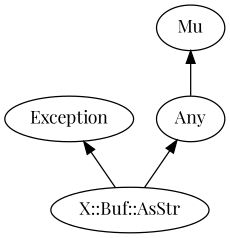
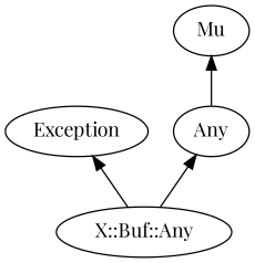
  digraph {
    bgcolor="#FFFFFF"
    fontname="Playfair Display"
    rankdir=BT
    splines=polyline
    node [color="#000000" fontcolor="#000000" fontname="Playfair Display"]
    edge [color="#000000" fontname="Playfair Display"]
-   "X::Buf::AsStr"
+   "X::Buf::AsStr" [label="X::Buf::Any"]
    Exception
    Any
    Mu
    "X::Buf::AsStr" -> Exception
    "X::Buf::AsStr" -> Any
    Any -> Mu
  }
